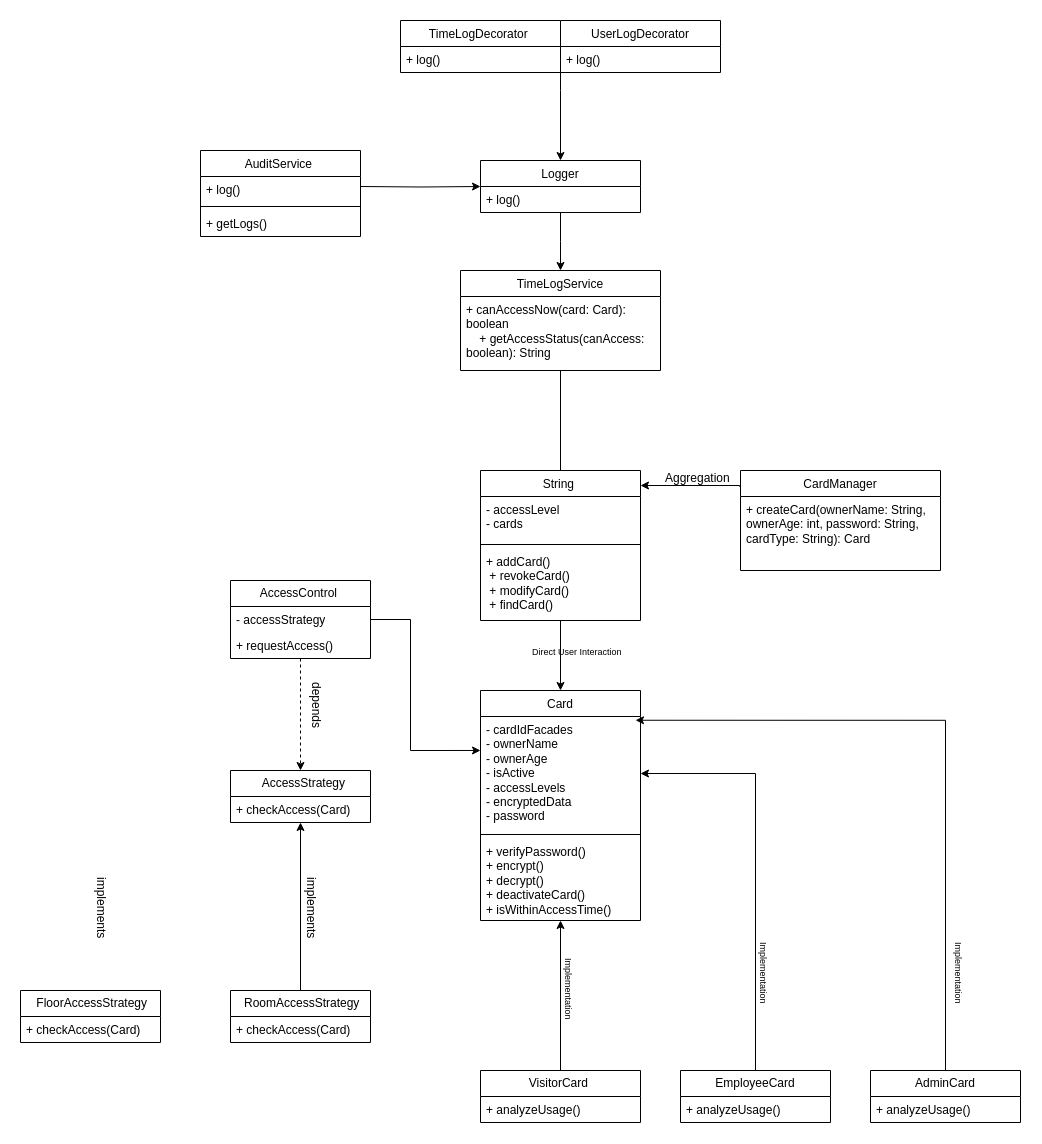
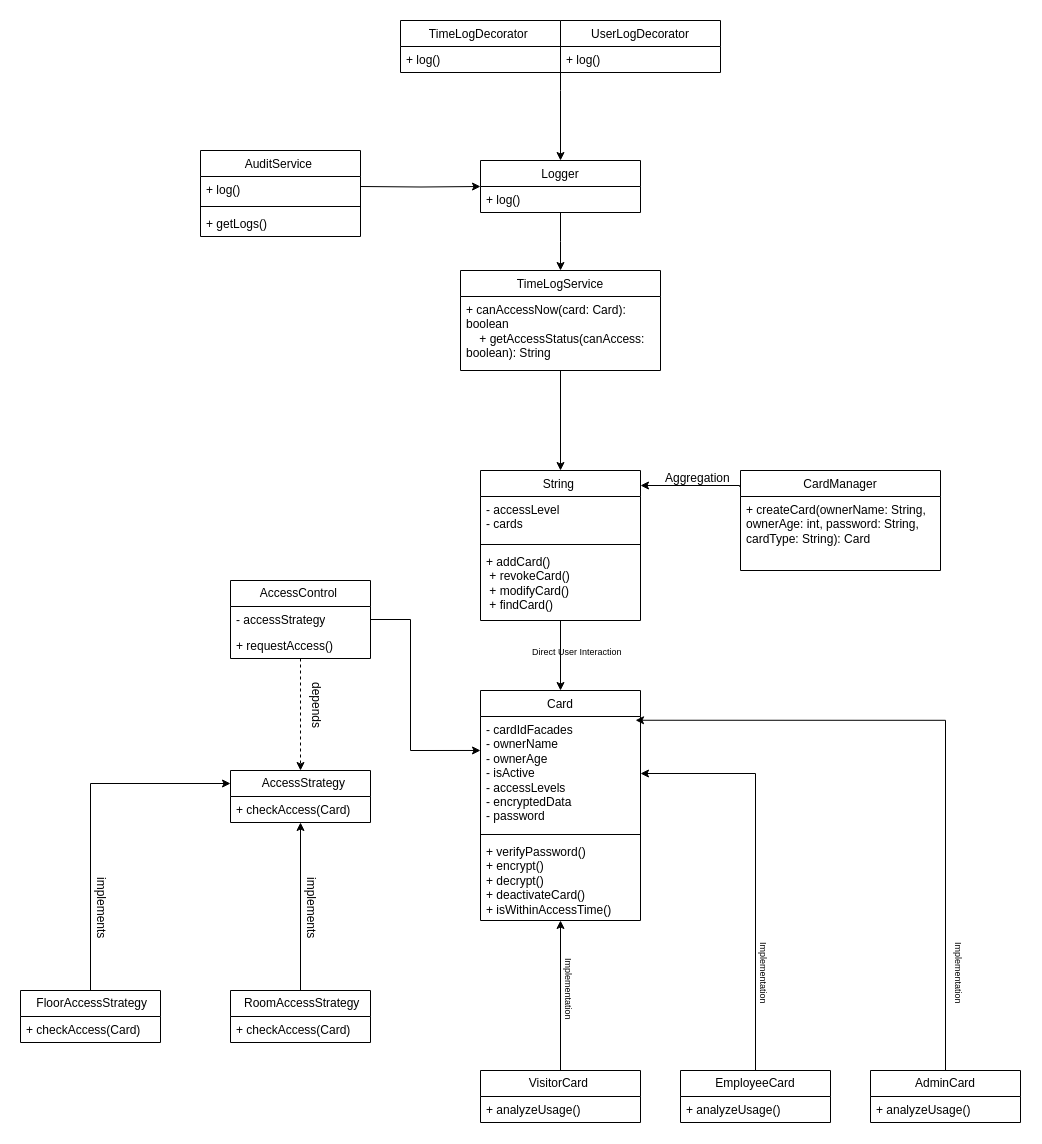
  <mxCell id="0" />
  <mxCell id="1" parent="0" />
  <mxCell id="2" style="edgeStyle=orthogonalEdgeStyle;rounded=0;orthogonalLoop=1;jettySize=auto;html=1;entryX=0;entryY=0.298;entryDx=0;entryDy=0;entryPerimeter=0;" parent="1" source="4" target="37" edge="1"><mxGeometry relative="1" as="geometry"><mxPoint x="420" y="730" as="targetPoint" /><Array as="points"><mxPoint x="410" y="619" /><mxPoint x="410" y="750" /></Array></mxGeometry></mxCell>
  <mxCell id="3" style="edgeStyle=orthogonalEdgeStyle;rounded=0;orthogonalLoop=1;jettySize=auto;html=1;dashed=1;" parent="1" source="4" target="7" edge="1"><mxGeometry relative="1" as="geometry" /></mxCell>
  <mxCell id="4" value="&lt;span style=&quot;text-align: left;&quot;&gt;AccessControl&amp;nbsp;&lt;/span&gt;" style="swimlane;fontStyle=0;childLayout=stackLayout;horizontal=1;startSize=26;fillColor=none;horizontalStack=0;resizeParent=1;resizeParentMax=0;resizeLast=0;collapsible=1;marginBottom=0;whiteSpace=wrap;html=1;" parent="1" vertex="1"><mxGeometry x="230" y="580" width="140" height="78" as="geometry" /></mxCell>
  <mxCell id="5" value="- accessStrategy" style="text;strokeColor=none;fillColor=none;align=left;verticalAlign=top;spacingLeft=4;spacingRight=4;overflow=hidden;rotatable=0;points=[[0,0.5],[1,0.5]];portConstraint=eastwest;whiteSpace=wrap;html=1;" parent="4" vertex="1"><mxGeometry y="26" width="140" height="26" as="geometry" /></mxCell>
  <mxCell id="6" value="+ requestAccess()&amp;nbsp;" style="text;strokeColor=none;fillColor=none;align=left;verticalAlign=top;spacingLeft=4;spacingRight=4;overflow=hidden;rotatable=0;points=[[0,0.5],[1,0.5]];portConstraint=eastwest;whiteSpace=wrap;html=1;" parent="4" vertex="1"><mxGeometry y="52" width="140" height="26" as="geometry" /></mxCell>
  <mxCell id="7" value="&lt;span style=&quot;text-align: left;&quot;&gt;&amp;nbsp;&amp;nbsp;AccessStrategy&lt;/span&gt;" style="swimlane;fontStyle=0;childLayout=stackLayout;horizontal=1;startSize=26;fillColor=none;horizontalStack=0;resizeParent=1;resizeParentMax=0;resizeLast=0;collapsible=1;marginBottom=0;whiteSpace=wrap;html=1;" parent="1" vertex="1"><mxGeometry x="230" y="770" width="140" height="52" as="geometry" /></mxCell>
  <mxCell id="8" value="+ checkAccess(Card)" style="text;strokeColor=none;fillColor=none;align=left;verticalAlign=top;spacingLeft=4;spacingRight=4;overflow=hidden;rotatable=0;points=[[0,0.5],[1,0.5]];portConstraint=eastwest;whiteSpace=wrap;html=1;" parent="7" vertex="1"><mxGeometry y="26" width="140" height="26" as="geometry" /></mxCell>
+ <mxCell id="9" style="edgeStyle=orthogonalEdgeStyle;rounded=0;orthogonalLoop=1;jettySize=auto;html=1;entryX=0;entryY=0.25;entryDx=0;entryDy=0;" parent="1" source="10" target="7" edge="1"><mxGeometry relative="1" as="geometry"><Array as="points"><mxPoint x="90" y="783" /></Array></mxGeometry></mxCell>
  <mxCell id="10" value="&lt;span style=&quot;text-align: left;&quot;&gt;&amp;nbsp;FloorAccessStrategy&lt;/span&gt;" style="swimlane;fontStyle=0;childLayout=stackLayout;horizontal=1;startSize=26;fillColor=none;horizontalStack=0;resizeParent=1;resizeParentMax=0;resizeLast=0;collapsible=1;marginBottom=0;whiteSpace=wrap;html=1;" parent="1" vertex="1"><mxGeometry x="20" y="990" width="140" height="52" as="geometry" /></mxCell>
  <mxCell id="11" value="+ checkAccess(Card)" style="text;strokeColor=none;fillColor=none;align=left;verticalAlign=top;spacingLeft=4;spacingRight=4;overflow=hidden;rotatable=0;points=[[0,0.5],[1,0.5]];portConstraint=eastwest;whiteSpace=wrap;html=1;" parent="10" vertex="1"><mxGeometry y="26" width="140" height="26" as="geometry" /></mxCell>
  <mxCell id="12" style="edgeStyle=orthogonalEdgeStyle;rounded=0;orthogonalLoop=1;jettySize=auto;html=1;" edge="1" parent="1" source="13" target="37"><mxGeometry relative="1" as="geometry" /></mxCell>
  <mxCell id="13" value="&lt;span style=&quot;text-align: left;&quot;&gt;EmployeeCard&lt;/span&gt;" style="swimlane;fontStyle=0;childLayout=stackLayout;horizontal=1;startSize=26;fillColor=none;horizontalStack=0;resizeParent=1;resizeParentMax=0;resizeLast=0;collapsible=1;marginBottom=0;whiteSpace=wrap;html=1;" parent="1" vertex="1"><mxGeometry x="680" y="1070" width="150" height="52" as="geometry" /></mxCell>
  <mxCell id="14" value="+ analyzeUsage()" style="text;strokeColor=none;fillColor=none;align=left;verticalAlign=top;spacingLeft=4;spacingRight=4;overflow=hidden;rotatable=0;points=[[0,0.5],[1,0.5]];portConstraint=eastwest;whiteSpace=wrap;html=1;" parent="13" vertex="1"><mxGeometry y="26" width="150" height="26" as="geometry" /></mxCell>
  <mxCell id="15" style="edgeStyle=orthogonalEdgeStyle;rounded=0;orthogonalLoop=1;jettySize=auto;html=1;" edge="1" parent="1" source="16" target="36"><mxGeometry relative="1" as="geometry" /></mxCell>
  <mxCell id="16" value="&lt;div style=&quot;text-align: left;&quot;&gt;&lt;span style=&quot;background-color: transparent;&quot;&gt;VisitorCard&amp;nbsp;&lt;/span&gt;&lt;/div&gt;" style="swimlane;fontStyle=0;childLayout=stackLayout;horizontal=1;startSize=26;fillColor=none;horizontalStack=0;resizeParent=1;resizeParentMax=0;resizeLast=0;collapsible=1;marginBottom=0;whiteSpace=wrap;html=1;" parent="1" vertex="1"><mxGeometry x="480" y="1070" width="160" height="52" as="geometry" /></mxCell>
  <mxCell id="17" value="+ analyzeUsage()" style="text;strokeColor=none;fillColor=none;align=left;verticalAlign=top;spacingLeft=4;spacingRight=4;overflow=hidden;rotatable=0;points=[[0,0.5],[1,0.5]];portConstraint=eastwest;whiteSpace=wrap;html=1;" parent="16" vertex="1"><mxGeometry y="26" width="160" height="26" as="geometry" /></mxCell>
  <mxCell id="18" style="edgeStyle=orthogonalEdgeStyle;rounded=0;orthogonalLoop=1;jettySize=auto;html=1;" parent="1" source="19" target="36" edge="1"><mxGeometry relative="1" as="geometry" /></mxCell>
  <mxCell id="19" value="&lt;span style=&quot;font-weight: 400; text-align: left;&quot;&gt;String&amp;nbsp;&lt;/span&gt;" style="swimlane;fontStyle=1;align=center;verticalAlign=top;childLayout=stackLayout;horizontal=1;startSize=26;horizontalStack=0;resizeParent=1;resizeParentMax=0;resizeLast=0;collapsible=1;marginBottom=0;whiteSpace=wrap;html=1;" parent="1" vertex="1"><mxGeometry x="480" y="470" width="160" height="150" as="geometry" /></mxCell>
  <mxCell id="20" value="&lt;div&gt;- accessLevel&lt;/div&gt;&lt;div&gt;- cards&amp;nbsp; &amp;nbsp;&amp;nbsp;&lt;/div&gt;" style="text;strokeColor=none;fillColor=none;align=left;verticalAlign=top;spacingLeft=4;spacingRight=4;overflow=hidden;rotatable=0;points=[[0,0.5],[1,0.5]];portConstraint=eastwest;whiteSpace=wrap;html=1;" parent="19" vertex="1"><mxGeometry y="26" width="160" height="44" as="geometry" /></mxCell>
  <mxCell id="21" value="" style="line;strokeWidth=1;fillColor=none;align=left;verticalAlign=middle;spacingTop=-1;spacingLeft=3;spacingRight=3;rotatable=0;labelPosition=right;points=[];portConstraint=eastwest;strokeColor=inherit;" parent="19" vertex="1"><mxGeometry y="70" width="160" height="8" as="geometry" /></mxCell>
  <mxCell id="22" value="&lt;div&gt;+ addCard()&amp;nbsp; &amp;nbsp; &amp;nbsp; &amp;nbsp; &amp;nbsp; &amp;nbsp;&lt;/div&gt;&lt;div&gt;&amp;nbsp;+ revokeCard()&amp;nbsp; &amp;nbsp; &amp;nbsp; &amp;nbsp;&amp;nbsp;&lt;/div&gt;&lt;div&gt;&amp;nbsp;+ modifyCard()&amp;nbsp; &amp;nbsp; &amp;nbsp; &amp;nbsp;&amp;nbsp;&lt;/div&gt;&lt;div&gt;&amp;nbsp;+ findCard()&lt;/div&gt;" style="text;strokeColor=none;fillColor=none;align=left;verticalAlign=top;spacingLeft=4;spacingRight=4;overflow=hidden;rotatable=0;points=[[0,0.5],[1,0.5]];portConstraint=eastwest;whiteSpace=wrap;html=1;" parent="19" vertex="1"><mxGeometry y="78" width="160" height="72" as="geometry" /></mxCell>
  <mxCell id="23" style="edgeStyle=orthogonalEdgeStyle;rounded=0;orthogonalLoop=1;jettySize=auto;html=1;" parent="1" source="24" edge="1"><mxGeometry relative="1" as="geometry"><mxPoint x="560" y="270" as="targetPoint" /></mxGeometry></mxCell>
  <mxCell id="24" value="Logger" style="swimlane;fontStyle=0;align=center;verticalAlign=top;childLayout=stackLayout;horizontal=1;startSize=26;horizontalStack=0;resizeParent=1;resizeParentMax=0;resizeLast=0;collapsible=1;marginBottom=0;whiteSpace=wrap;html=1;" parent="1" vertex="1"><mxGeometry x="480" y="160" width="160" height="52" as="geometry" /></mxCell>
  <mxCell id="25" value="+ log()" style="text;strokeColor=none;fillColor=none;align=left;verticalAlign=top;spacingLeft=4;spacingRight=4;overflow=hidden;rotatable=0;points=[[0,0.5],[1,0.5]];portConstraint=eastwest;whiteSpace=wrap;html=1;" parent="24" vertex="1"><mxGeometry y="26" width="160" height="26" as="geometry" /></mxCell>
  <mxCell id="26" value="TimeLogDecorator&amp;nbsp;" style="swimlane;fontStyle=0;align=center;verticalAlign=top;childLayout=stackLayout;horizontal=1;startSize=26;horizontalStack=0;resizeParent=1;resizeParentMax=0;resizeLast=0;collapsible=1;marginBottom=0;whiteSpace=wrap;html=1;" parent="1" vertex="1"><mxGeometry x="400" y="20" width="160" height="52" as="geometry" /></mxCell>
  <mxCell id="27" value="+ log()" style="text;strokeColor=none;fillColor=none;align=left;verticalAlign=top;spacingLeft=4;spacingRight=4;overflow=hidden;rotatable=0;points=[[0,0.5],[1,0.5]];portConstraint=eastwest;whiteSpace=wrap;html=1;" parent="26" vertex="1"><mxGeometry y="26" width="160" height="26" as="geometry" /></mxCell>
  <mxCell id="28" style="edgeStyle=orthogonalEdgeStyle;rounded=0;orthogonalLoop=1;jettySize=auto;html=1;" parent="1" target="24" edge="1"><mxGeometry relative="1" as="geometry"><mxPoint x="360" y="186" as="sourcePoint" /></mxGeometry></mxCell>
  <mxCell id="29" value="&lt;span style=&quot;font-weight: 400;&quot;&gt;AuditService&amp;nbsp;&lt;/span&gt;" style="swimlane;fontStyle=1;align=center;verticalAlign=top;childLayout=stackLayout;horizontal=1;startSize=26;horizontalStack=0;resizeParent=1;resizeParentMax=0;resizeLast=0;collapsible=1;marginBottom=0;whiteSpace=wrap;html=1;" parent="1" vertex="1"><mxGeometry x="200" y="150" width="160" height="86" as="geometry" /></mxCell>
  <mxCell id="30" value="+ log()" style="text;strokeColor=none;fillColor=none;align=left;verticalAlign=top;spacingLeft=4;spacingRight=4;overflow=hidden;rotatable=0;points=[[0,0.5],[1,0.5]];portConstraint=eastwest;whiteSpace=wrap;html=1;" parent="29" vertex="1"><mxGeometry y="26" width="160" height="26" as="geometry" /></mxCell>
  <mxCell id="31" value="" style="line;strokeWidth=1;fillColor=none;align=left;verticalAlign=middle;spacingTop=-1;spacingLeft=3;spacingRight=3;rotatable=0;labelPosition=right;points=[];portConstraint=eastwest;strokeColor=inherit;" parent="29" vertex="1"><mxGeometry y="52" width="160" height="8" as="geometry" /></mxCell>
  <mxCell id="32" value="+ getLogs()" style="text;strokeColor=none;fillColor=none;align=left;verticalAlign=top;spacingLeft=4;spacingRight=4;overflow=hidden;rotatable=0;points=[[0,0.5],[1,0.5]];portConstraint=eastwest;whiteSpace=wrap;html=1;" parent="29" vertex="1"><mxGeometry y="60" width="160" height="26" as="geometry" /></mxCell>
  <mxCell id="33" style="edgeStyle=orthogonalEdgeStyle;rounded=0;orthogonalLoop=1;jettySize=auto;html=1;entryX=0.5;entryY=0;entryDx=0;entryDy=0;" parent="1" target="24" edge="1"><mxGeometry relative="1" as="geometry"><Array as="points"><mxPoint x="560" y="90" /><mxPoint x="560" y="90" /></Array><mxPoint x="560" y="72" as="sourcePoint" /></mxGeometry></mxCell>
  <mxCell id="34" value="UserLogDecorator" style="swimlane;fontStyle=0;align=center;verticalAlign=top;childLayout=stackLayout;horizontal=1;startSize=26;horizontalStack=0;resizeParent=1;resizeParentMax=0;resizeLast=0;collapsible=1;marginBottom=0;whiteSpace=wrap;html=1;" parent="1" vertex="1"><mxGeometry x="560" y="20" width="160" height="52" as="geometry" /></mxCell>
  <mxCell id="35" value="+ log()" style="text;strokeColor=none;fillColor=none;align=left;verticalAlign=top;spacingLeft=4;spacingRight=4;overflow=hidden;rotatable=0;points=[[0,0.5],[1,0.5]];portConstraint=eastwest;whiteSpace=wrap;html=1;" parent="34" vertex="1"><mxGeometry y="26" width="160" height="26" as="geometry" /></mxCell>
  <mxCell id="36" value="&lt;span style=&quot;font-weight: 400; text-align: left;&quot;&gt;&amp;nbsp; Card&amp;nbsp;&amp;nbsp;&lt;/span&gt;" style="swimlane;fontStyle=1;align=center;verticalAlign=top;childLayout=stackLayout;horizontal=1;startSize=26;horizontalStack=0;resizeParent=1;resizeParentMax=0;resizeLast=0;collapsible=1;marginBottom=0;whiteSpace=wrap;html=1;" parent="1" vertex="1"><mxGeometry x="480" y="690" width="160" height="230" as="geometry" /></mxCell>
  <mxCell id="37" value="&lt;div&gt;- cardIdFacades&amp;nbsp; &amp;nbsp; &amp;nbsp; &amp;nbsp; &amp;nbsp; &amp;nbsp;&lt;span style=&quot;background-color: transparent; color: light-dark(rgb(0, 0, 0), rgb(255, 255, 255));&quot;&gt;&amp;nbsp;&lt;/span&gt;&lt;/div&gt;&lt;div&gt;&lt;span style=&quot;background-color: transparent; color: light-dark(rgb(0, 0, 0), rgb(255, 255, 255));&quot;&gt;- ownerName&amp;nbsp; &amp;nbsp; &amp;nbsp; &amp;nbsp; &amp;nbsp; &amp;nbsp; &amp;nbsp; &amp;nbsp;&lt;/span&gt;&lt;/div&gt;&lt;div&gt;- ownerAge&amp;nbsp; &amp;nbsp;&amp;nbsp;&lt;/div&gt;&lt;div&gt;- isActive&amp;nbsp;&amp;nbsp;&lt;/div&gt;&lt;div&gt;- accessLevels&amp;nbsp; &amp;nbsp;&amp;nbsp;&lt;/div&gt;&lt;div&gt;- encryptedData&amp;nbsp; &amp;nbsp; &amp;nbsp;&lt;/div&gt;&lt;div&gt;- password&amp;nbsp;&lt;/div&gt;" style="text;strokeColor=none;fillColor=none;align=left;verticalAlign=top;spacingLeft=4;spacingRight=4;overflow=hidden;rotatable=0;points=[[0,0.5],[1,0.5]];portConstraint=eastwest;whiteSpace=wrap;html=1;" parent="36" vertex="1"><mxGeometry y="26" width="160" height="114" as="geometry" /></mxCell>
  <mxCell id="38" value="" style="line;strokeWidth=1;fillColor=none;align=left;verticalAlign=middle;spacingTop=-1;spacingLeft=3;spacingRight=3;rotatable=0;labelPosition=right;points=[];portConstraint=eastwest;strokeColor=inherit;" parent="36" vertex="1"><mxGeometry y="140" width="160" height="8" as="geometry" /></mxCell>
  <mxCell id="39" value="&lt;div&gt;+ verifyPassword()&amp;nbsp; &amp;nbsp; &amp;nbsp;&lt;/div&gt;&lt;div&gt;+ encrypt()&amp;nbsp; &amp;nbsp;&amp;nbsp;&lt;/div&gt;&lt;div&gt;+ decrypt()&amp;nbsp; &amp;nbsp;&amp;nbsp;&lt;/div&gt;&lt;div&gt;+ deactivateCard()&amp;nbsp; &amp;nbsp; &amp;nbsp;&amp;nbsp;&lt;/div&gt;&lt;div&gt;+ isWithinAccessTime()&lt;/div&gt;" style="text;strokeColor=none;fillColor=none;align=left;verticalAlign=top;spacingLeft=4;spacingRight=4;overflow=hidden;rotatable=0;points=[[0,0.5],[1,0.5]];portConstraint=eastwest;whiteSpace=wrap;html=1;" parent="36" vertex="1"><mxGeometry y="148" width="160" height="82" as="geometry" /></mxCell>
  <mxCell id="40" style="edgeStyle=orthogonalEdgeStyle;rounded=0;orthogonalLoop=1;jettySize=auto;html=1;" parent="1" source="41" target="7" edge="1"><mxGeometry relative="1" as="geometry" /></mxCell>
  <mxCell id="41" value="&lt;span style=&quot;text-align: left;&quot;&gt;&amp;nbsp;RoomAccessStrategy&lt;/span&gt;" style="swimlane;fontStyle=0;childLayout=stackLayout;horizontal=1;startSize=26;fillColor=none;horizontalStack=0;resizeParent=1;resizeParentMax=0;resizeLast=0;collapsible=1;marginBottom=0;whiteSpace=wrap;html=1;" parent="1" vertex="1"><mxGeometry x="230" y="990" width="140" height="52" as="geometry" /></mxCell>
  <mxCell id="42" value="+ checkAccess(Card)" style="text;strokeColor=none;fillColor=none;align=left;verticalAlign=top;spacingLeft=4;spacingRight=4;overflow=hidden;rotatable=0;points=[[0,0.5],[1,0.5]];portConstraint=eastwest;whiteSpace=wrap;html=1;" parent="41" vertex="1"><mxGeometry y="26" width="140" height="26" as="geometry" /></mxCell>
  <mxCell id="43" value="&lt;span style=&quot;text-align: left;&quot;&gt;AdminCard&lt;/span&gt;" style="swimlane;fontStyle=0;childLayout=stackLayout;horizontal=1;startSize=26;fillColor=none;horizontalStack=0;resizeParent=1;resizeParentMax=0;resizeLast=0;collapsible=1;marginBottom=0;whiteSpace=wrap;html=1;" vertex="1" parent="1"><mxGeometry x="870" y="1070" width="150" height="52" as="geometry" /></mxCell>
  <mxCell id="44" value="+ analyzeUsage()" style="text;strokeColor=none;fillColor=none;align=left;verticalAlign=top;spacingLeft=4;spacingRight=4;overflow=hidden;rotatable=0;points=[[0,0.5],[1,0.5]];portConstraint=eastwest;whiteSpace=wrap;html=1;" vertex="1" parent="43"><mxGeometry y="26" width="150" height="26" as="geometry" /></mxCell>
  <mxCell id="45" style="edgeStyle=orthogonalEdgeStyle;rounded=0;orthogonalLoop=1;jettySize=auto;html=1;entryX=0.969;entryY=0.033;entryDx=0;entryDy=0;entryPerimeter=0;" edge="1" parent="1" source="43" target="37"><mxGeometry relative="1" as="geometry" /></mxCell>
- <mxCell id="46" style="edgeStyle=orthogonalEdgeStyle;rounded=0;orthogonalLoop=1;jettySize=auto;html=1;entryX=0.5;entryY=0;entryDx=0;entryDy=0;endArrow=none;" edge="1" parent="1" source="47" target="19"><mxGeometry relative="1" as="geometry" /></mxCell>
+ <mxCell id="46" style="edgeStyle=orthogonalEdgeStyle;rounded=0;orthogonalLoop=1;jettySize=auto;html=1;entryX=0.5;entryY=0;entryDx=0;entryDy=0;" edge="1" parent="1" source="47" target="19"><mxGeometry relative="1" as="geometry" /></mxCell>
  <mxCell id="47" value="TimeLogService" style="swimlane;fontStyle=0;align=center;verticalAlign=top;childLayout=stackLayout;horizontal=1;startSize=26;horizontalStack=0;resizeParent=1;resizeParentMax=0;resizeLast=0;collapsible=1;marginBottom=0;whiteSpace=wrap;html=1;" vertex="1" parent="1"><mxGeometry x="460" y="270" width="200" height="100" as="geometry" /></mxCell>
  <mxCell id="48" value="&lt;div&gt;+ canAccessNow(card: Card): boolean&lt;/div&gt;&lt;div&gt;&amp;nbsp; &amp;nbsp; + getAccessStatus(canAccess: boolean): String&lt;/div&gt;" style="text;strokeColor=none;fillColor=none;align=left;verticalAlign=top;spacingLeft=4;spacingRight=4;overflow=hidden;rotatable=0;points=[[0,0.5],[1,0.5]];portConstraint=eastwest;whiteSpace=wrap;html=1;" vertex="1" parent="47"><mxGeometry y="26" width="200" height="74" as="geometry" /></mxCell>
  <mxCell id="49" style="edgeStyle=orthogonalEdgeStyle;rounded=0;orthogonalLoop=1;jettySize=auto;html=1;exitX=-0.005;exitY=0.162;exitDx=0;exitDy=0;exitPerimeter=0;" edge="1" parent="1" source="50"><mxGeometry relative="1" as="geometry"><mxPoint x="740" y="460" as="sourcePoint" /><mxPoint x="640" y="485" as="targetPoint" /><Array as="points"><mxPoint x="739" y="485" /></Array></mxGeometry></mxCell>
  <mxCell id="50" value="CardManager" style="swimlane;fontStyle=0;align=center;verticalAlign=top;childLayout=stackLayout;horizontal=1;startSize=26;horizontalStack=0;resizeParent=1;resizeParentMax=0;resizeLast=0;collapsible=1;marginBottom=0;whiteSpace=wrap;html=1;" vertex="1" parent="1"><mxGeometry x="740" y="470" width="200" height="100" as="geometry" /></mxCell>
  <mxCell id="51" value="+ createCard(ownerName: String, ownerAge: int, password: String, cardType: String): Card" style="text;strokeColor=none;fillColor=none;align=left;verticalAlign=top;spacingLeft=4;spacingRight=4;overflow=hidden;rotatable=0;points=[[0,0.5],[1,0.5]];portConstraint=eastwest;whiteSpace=wrap;html=1;" vertex="1" parent="50"><mxGeometry y="26" width="200" height="74" as="geometry" /></mxCell>
  <mxCell id="52" value="Implementation" style="text;whiteSpace=wrap;html=1;rotation=90;fontSize=9;" vertex="1" parent="1"><mxGeometry x="500" y="996" width="120" height="40" as="geometry" /></mxCell>
  <mxCell id="53" value="Implementation" style="text;whiteSpace=wrap;html=1;rotation=90;fontSize=9;" vertex="1" parent="1"><mxGeometry x="695" y="980" width="120" height="40" as="geometry" /></mxCell>
  <mxCell id="54" value="Implementation" style="text;whiteSpace=wrap;html=1;rotation=90;fontSize=9;" vertex="1" parent="1"><mxGeometry x="890" y="980" width="120" height="40" as="geometry" /></mxCell>
  <mxCell id="55" value="depends" style="text;whiteSpace=wrap;html=1;rotation=90;" vertex="1" parent="1"><mxGeometry x="270" y="700" width="80" height="40" as="geometry" /></mxCell>
  <mxCell id="56" value="implements" style="text;whiteSpace=wrap;html=1;rotation=90;" vertex="1" parent="1"><mxGeometry x="50" y="900" width="90" height="40" as="geometry" /></mxCell>
  <mxCell id="57" value="implements" style="text;whiteSpace=wrap;html=1;rotation=90;" vertex="1" parent="1"><mxGeometry x="260" y="900" width="90" height="40" as="geometry" /></mxCell>
  <mxCell id="58" value="Direct User Interaction" style="text;whiteSpace=wrap;html=1;fontSize=9;" vertex="1" parent="1"><mxGeometry x="530" y="640" width="150" height="40" as="geometry" /></mxCell>
  <mxCell id="59" value="&lt;table&gt;&lt;tbody&gt;&lt;tr&gt;&lt;td&gt;&lt;code data-start=&quot;370&quot; data-end=&quot;377&quot;&gt;&lt;/code&gt;&lt;/td&gt;&lt;/tr&gt;&lt;/tbody&gt;&lt;/table&gt;&lt;table&gt;&lt;tbody&gt;&lt;tr&gt;&lt;td&gt;Aggregation&lt;/td&gt;&lt;/tr&gt;&lt;/tbody&gt;&lt;/table&gt;" style="text;whiteSpace=wrap;html=1;" vertex="1" parent="1"><mxGeometry x="660" y="455" width="100" height="50" as="geometry" /></mxCell>
